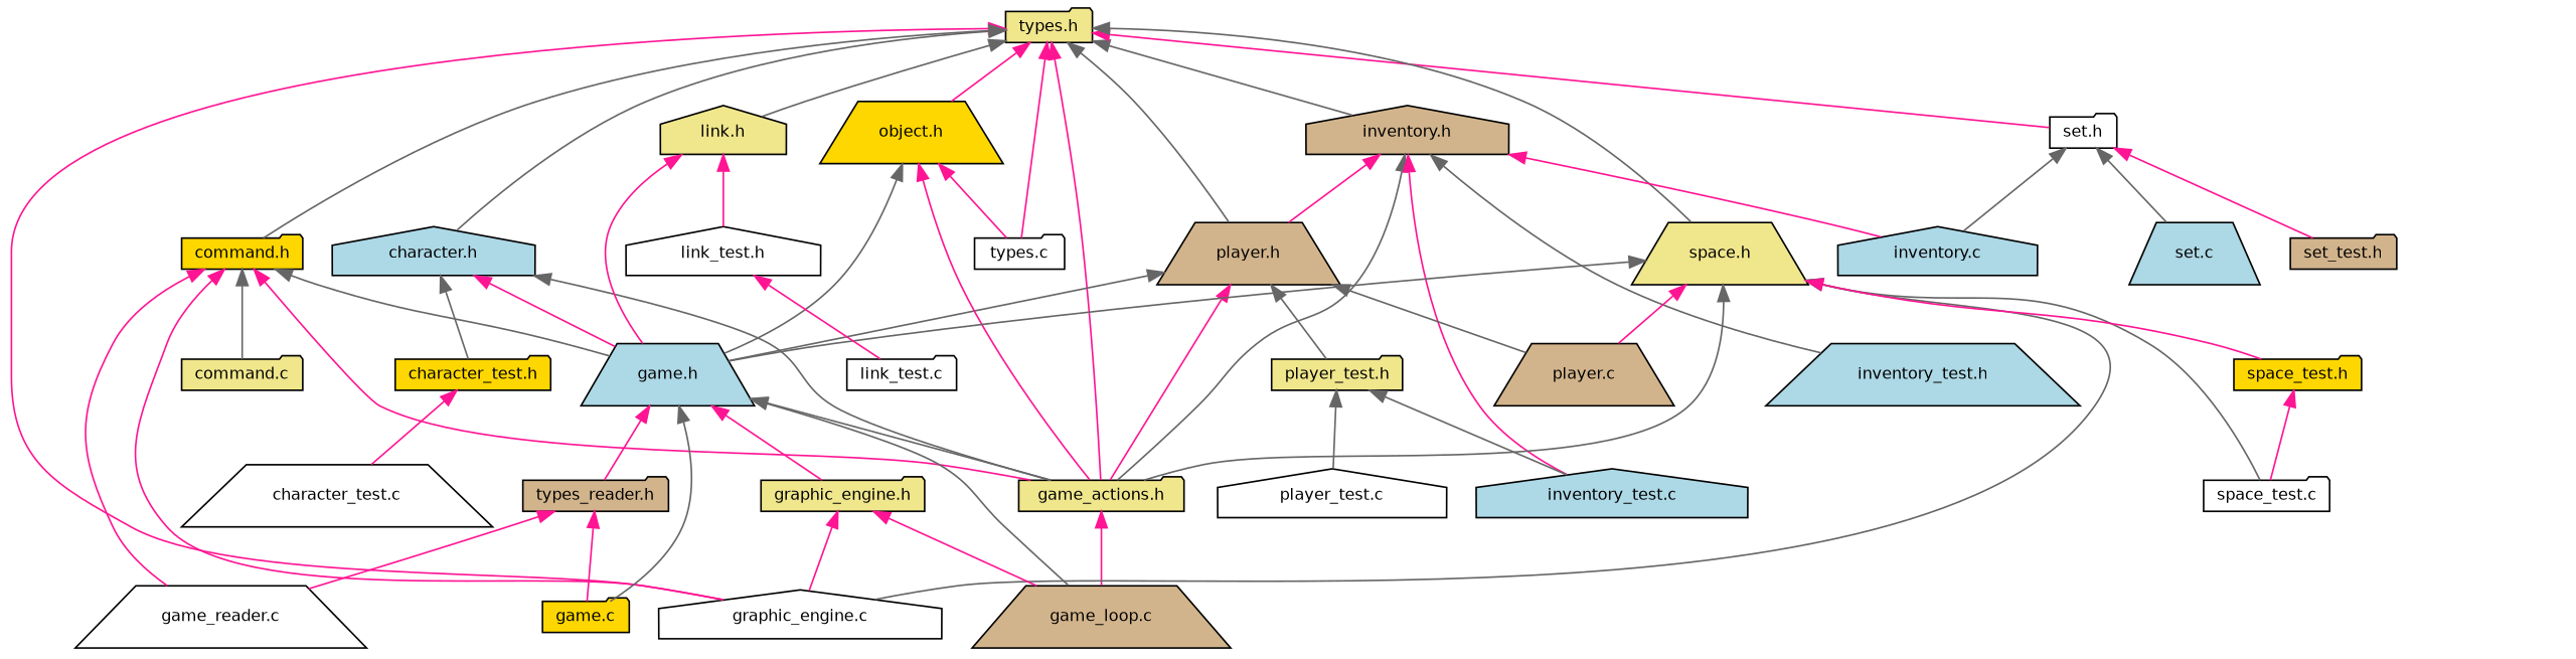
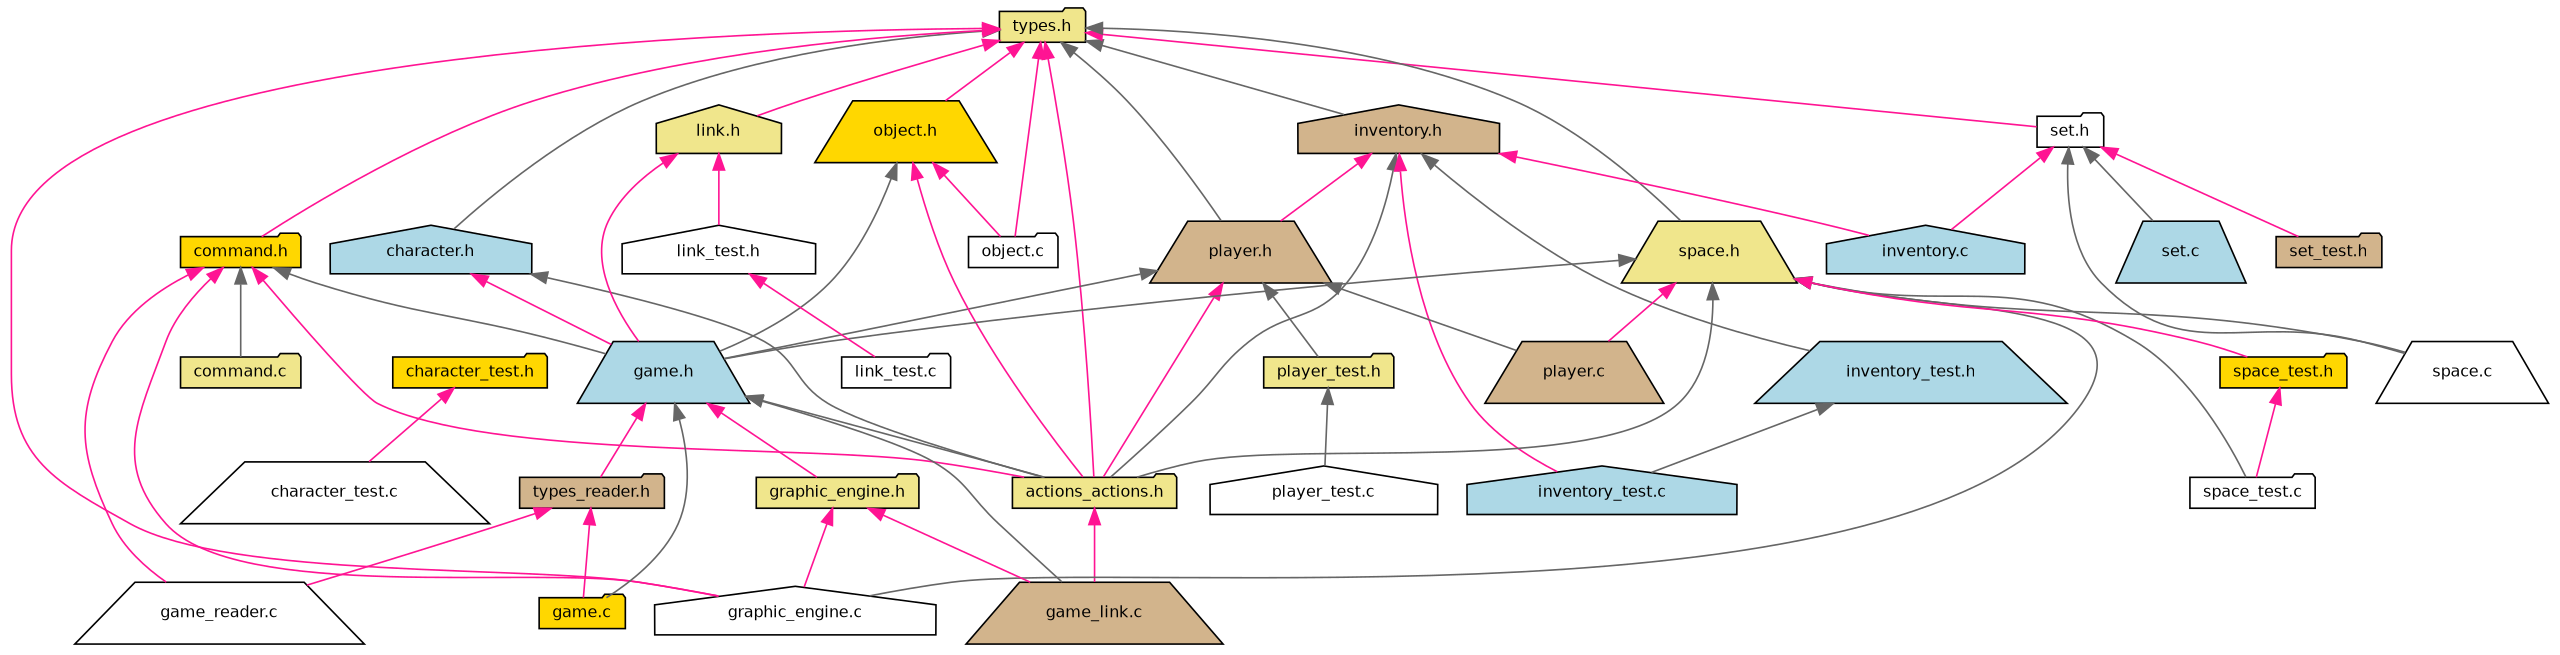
  digraph {
    node [color=black fillcolor=white fontname=Helvetica fontsize=10 shape=folder style=filled]
    edge [color=deeppink dir=back fontname=Helvetica fontsize=10 labelfontname=Helvetica labelfontsize=10 style=solid]
    n1 [fillcolor=khaki fontcolor=black height=0.2 label="types.h" width=0.4]
    n2 [fillcolor=lightblue height=0.2 label="character.h" shape=house width=0.4]
-   n3 [fillcolor=khaki height=0.2 label="game_actions.h" width=0.4]
+   n3 [fillcolor=khaki height=0.2 label="actions_actions.h" width=0.4]
    n4 [height=0.2 label="graphic_engine.c" shape=house width=0.4]
    n5 [fillcolor=gold height=0.2 label="command.h" width=0.4]
    n6 [fillcolor=tan height=0.2 label="inventory.h" shape=house width=0.4]
    n7 [fillcolor=tan height=0.2 label="player.h" shape=trapezium width=0.4]
    n8 [fillcolor=khaki height=0.2 label="link.h" shape=house width=0.4]
    n9 [fillcolor=gold height=0.2 label="object.h" shape=trapezium width=0.4]
    n10 [height=0.2 label="set.h" width=0.4]
    n11 [fillcolor=khaki height=0.2 label="space.h" shape=trapezium width=0.4]
-   n12 [height=0.2 label="types.c" width=0.4]
+   n12 [height=0.2 label="object.c" width=0.4]
    n13 [fillcolor=lightblue height=0.2 label="game.h" shape=trapezium width=0.4]
    n14 [fillcolor=gold height=0.2 label="character_test.h" width=0.4]
    n15 [fillcolor=gold height=0.2 label="game.c" width=0.4]
-   n16 [fillcolor=tan height=0.2 label="game_loop.c" shape=trapezium width=0.4]
+   n16 [fillcolor=tan height=0.2 label="game_link.c" shape=trapezium width=0.4]
    n17 [fillcolor=tan height=0.2 label="types_reader.h" width=0.4]
    n18 [fillcolor=khaki height=0.2 label="graphic_engine.h" width=0.4]
    n19 [height=0.2 label="game_reader.c" shape=trapezium width=0.4]
    n20 [fillcolor=khaki height=0.2 label="command.c" width=0.4]
    n21 [fillcolor=lightblue height=0.2 label="inventory.c" shape=house width=0.4]
    n22 [fillcolor=lightblue height=0.2 label="inventory_test.c" shape=house width=0.4]
    n23 [fillcolor=lightblue height=0.2 label="inventory_test.h" shape=trapezium width=0.4]
    n24 [fillcolor=tan height=0.2 label="player.c" shape=trapezium width=0.4]
    n25 [fillcolor=khaki height=0.2 label="player_test.h" width=0.4]
    n26 [height=0.2 label="link_test.h" shape=house width=0.4]
    n27 [fillcolor=lightblue height=0.2 label="set.c" shape=trapezium width=0.4]
    n28 [fillcolor=tan height=0.2 label="set_test.h" width=0.4]
+   n29 [height=0.2 label="space.c" shape=trapezium width=0.4]
    n30 [height=0.2 label="space_test.c" width=0.4]
    n31 [fillcolor=gold height=0.2 label="space_test.h" width=0.4]
    n32 [height=0.2 label="character_test.c" shape=trapezium width=0.4]
    n33 [height=0.2 label="player_test.c" shape=house width=0.4]
    n34 [height=0.2 label="link_test.c" width=0.4]
    n1 -> n2 [color=gray40]
    n1 -> n3
    n1 -> n4
-   n1 -> n5 [color=gray40]
+   n1 -> n5
    n1 -> n6 [color=gray40]
    n1 -> n7 [color=gray40]
-   n1 -> n8 [color=gray40]
+   n1 -> n8
    n1 -> n9
    n1 -> n10
    n1 -> n11 [color=gray40]
    n1 -> n12
    n2 -> n3 [color=gray40]
    n2 -> n13
-   n2 -> n14 [color=gray40]
    n3 -> n16
    n5 -> n3
    n5 -> n4
    n5 -> n13 [color=gray40]
    n5 -> n19
    n5 -> n20 [color=gray40]
    n6 -> n3 [color=gray40]
    n6 -> n7
    n6 -> n21
    n6 -> n22
    n6 -> n23 [color=gray40]
    n7 -> n3
    n7 -> n13 [color=gray40]
    n7 -> n24 [color=gray40]
    n7 -> n25 [color=gray40]
    n8 -> n13
    n8 -> n26
    n9 -> n3
    n9 -> n12
    n9 -> n13 [color=gray40]
-   n10 -> n21 [color=gray40]
+   n10 -> n21
    n10 -> n27 [color=gray40]
    n10 -> n28
+   n10 -> n29 [color=gray40]
    n11 -> n3 [color=gray40]
    n11 -> n4 [color=gray40]
    n11 -> n13 [color=gray40]
    n11 -> n24
+   n11 -> n29 [color=gray40]
    n11 -> n30 [color=gray40]
    n11 -> n31
    n13 -> n3 [color=gray40]
    n13 -> n15 [color=gray40]
    n13 -> n16 [color=gray40]
    n13 -> n17
    n13 -> n18
    n14 -> n32
    n17 -> n15
    n17 -> n19
    n18 -> n4
    n18 -> n16
-   n25 -> n22 [color=gray40]
+   n23 -> n22 [color=gray40]
    n25 -> n33 [color=gray40]
    n26 -> n34
    n31 -> n30
  }
